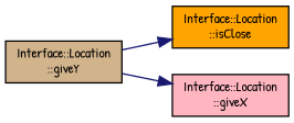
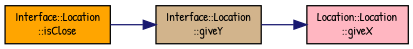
  digraph {
    fontname="Patrick Hand"
    rankdir=LR
    node [color=black fontname="Patrick Hand" fontsize=10 shape=record style=filled]
    edge [color=midnightblue fontname="Patrick Hand" fontsize=10 labelfontname=Helvetica labelfontsize=10 style=solid]
    n1 [fillcolor=orange fontcolor=black height=0.2 label="Interface::Location\l::isClose" width=0.4]
    n2 [fillcolor=tan height=0.2 label="Interface::Location\l::giveY" width=0.4]
-   n3 [fillcolor=lightpink height=0.2 label="Interface::Location\l::giveX" width=0.4]
-   n2 -> n1
+   n3 [fillcolor=lightpink height=0.2 label="Location::Location\l::giveX" width=0.4]
+   n1 -> n2
    n2 -> n3
  }
